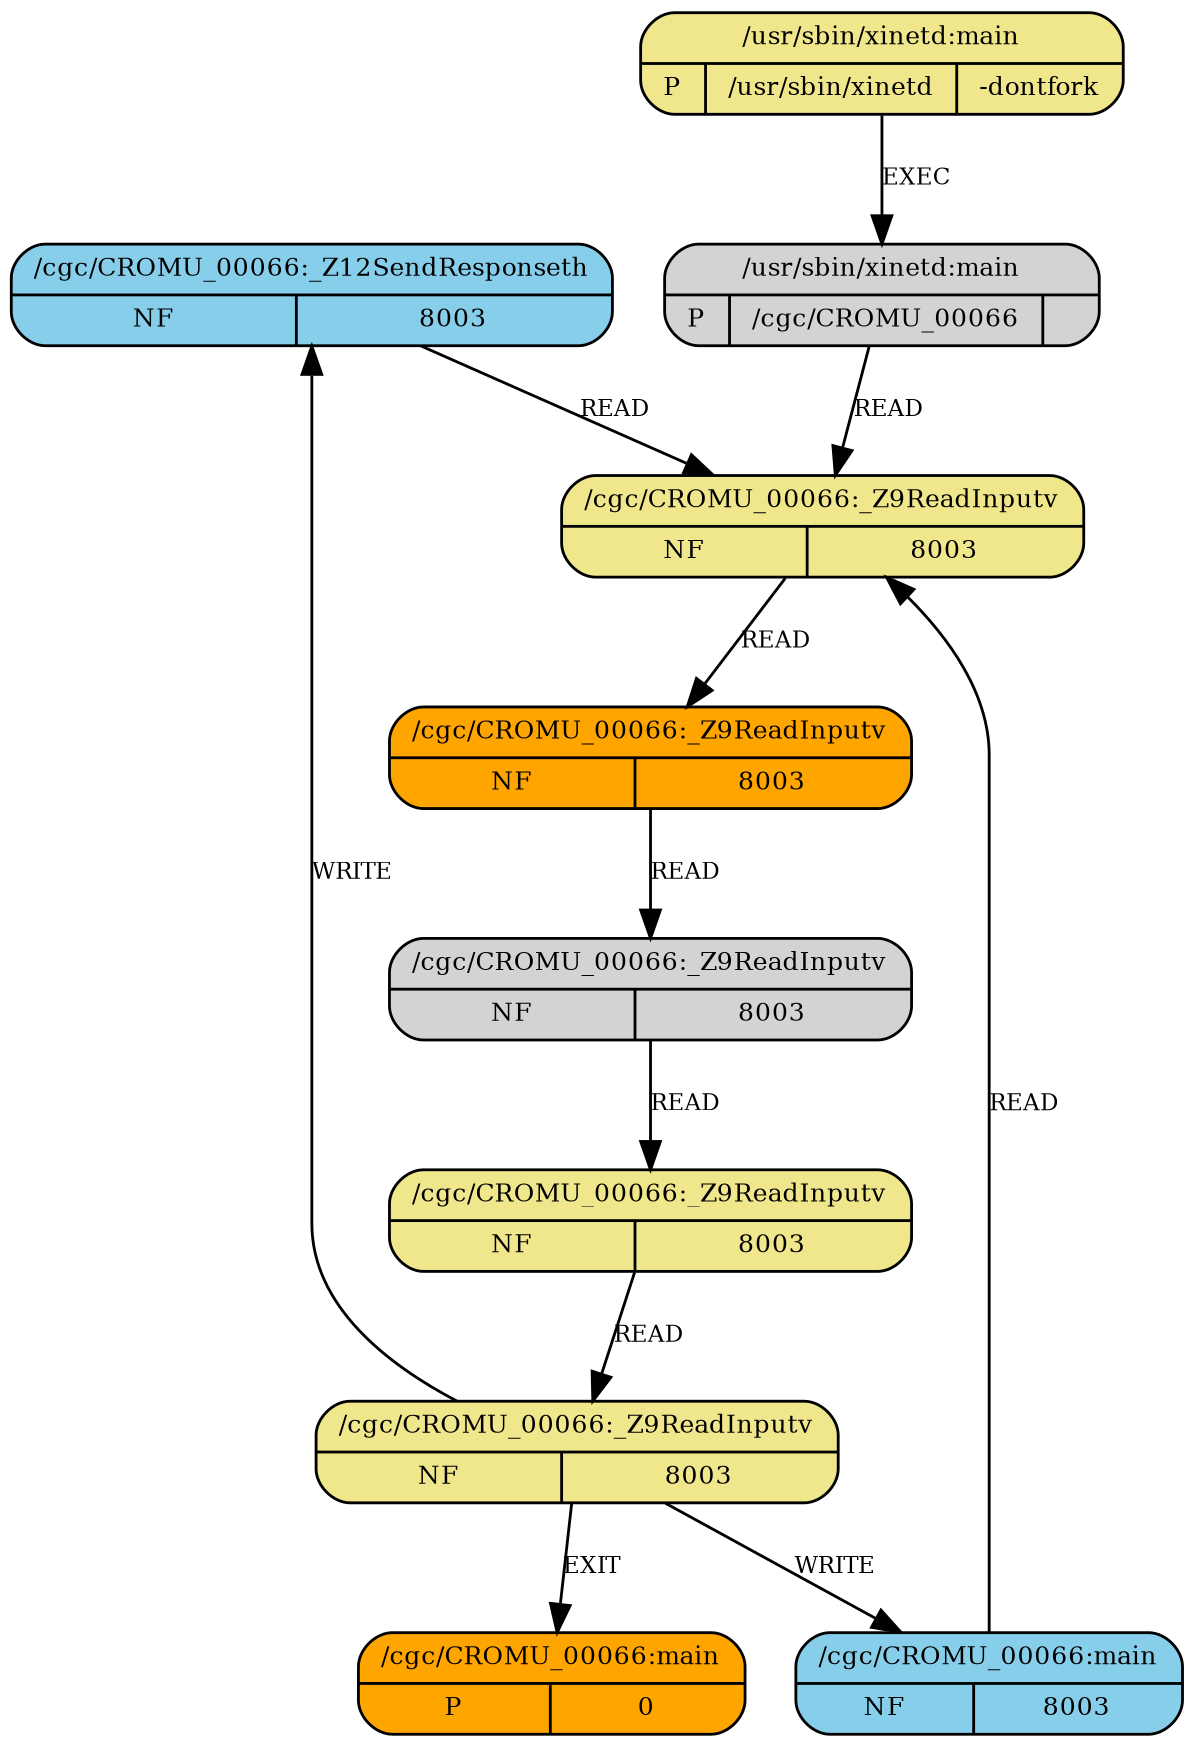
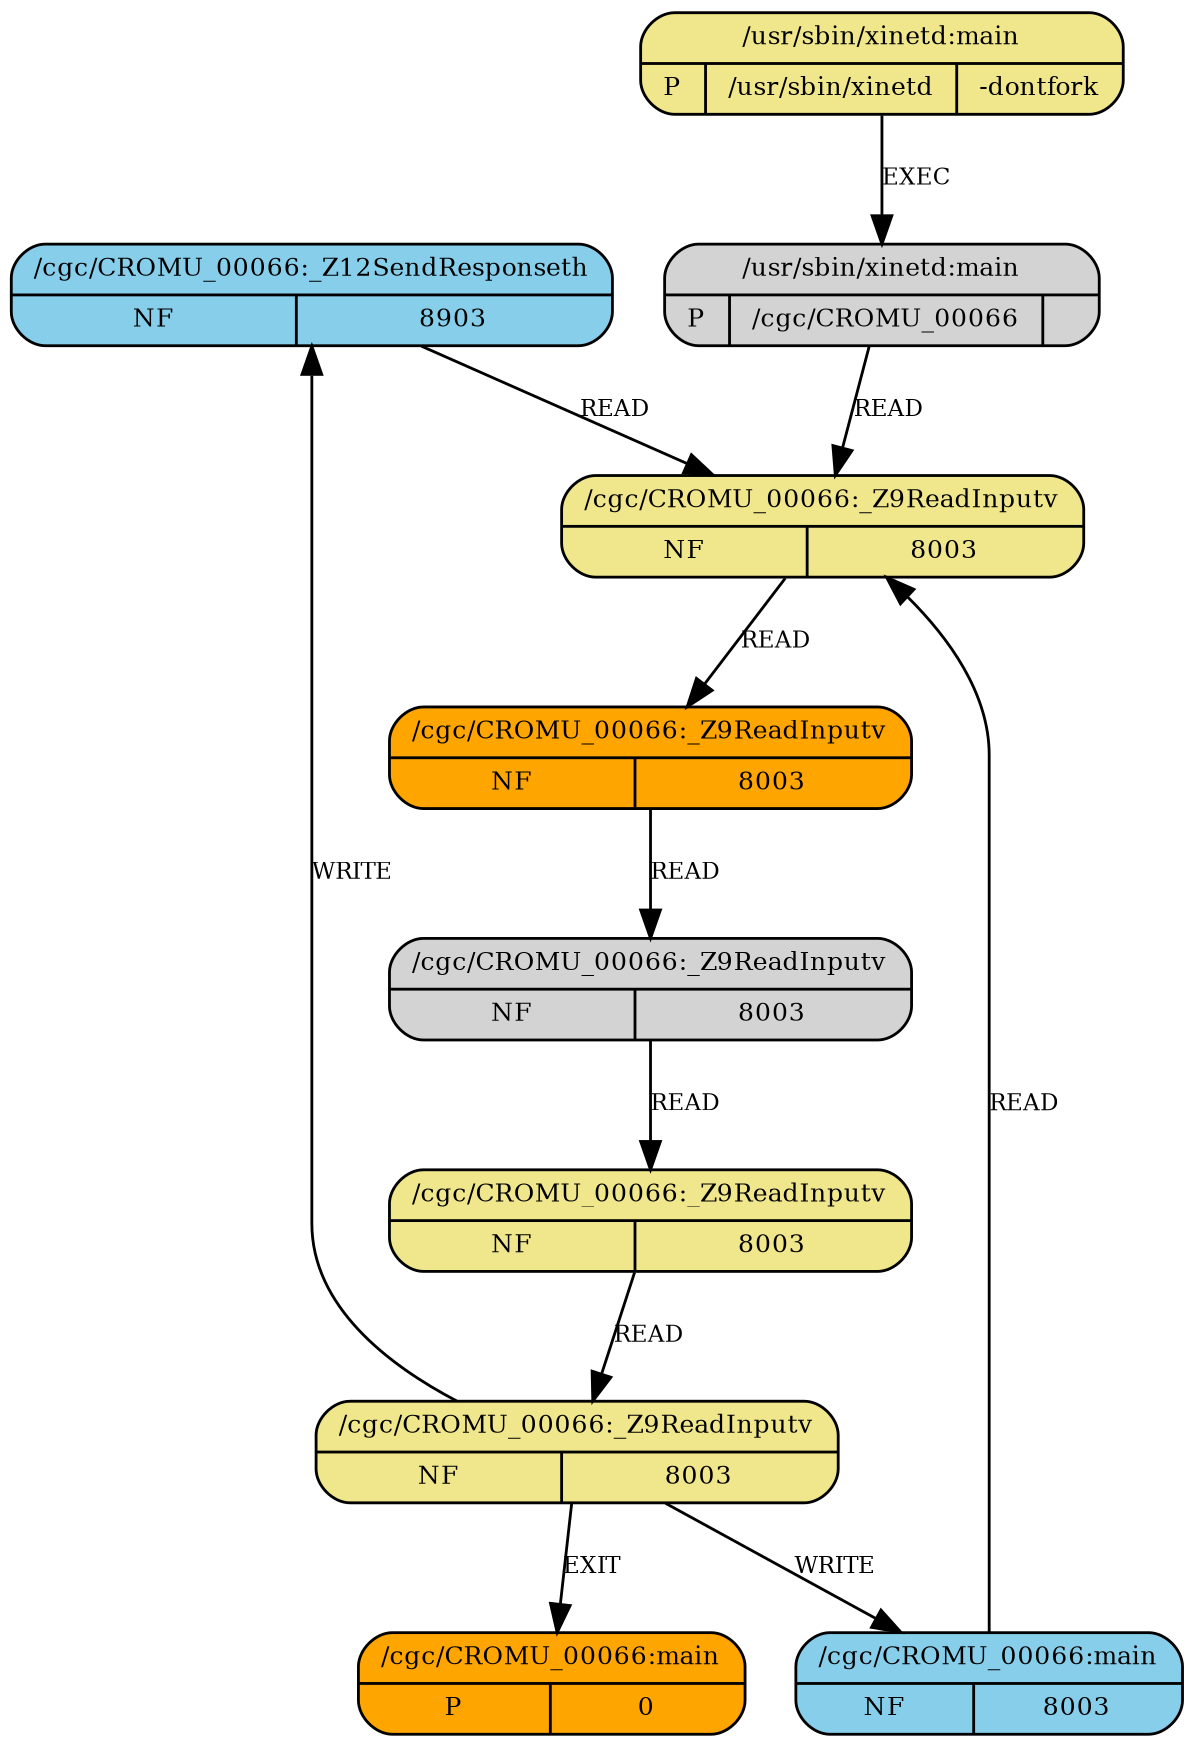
  digraph {
    node [fontsize=9 shape=Mrecord style=filled fillcolor=khaki]
    edge [fontsize=8]
-   n1 [label="{{/cgc/CROMU_00066:_Z12SendResponseth}|{NF|8003}}" fillcolor=skyblue]
+   n1 [label="{{/cgc/CROMU_00066:_Z12SendResponseth}|{NF|8903}}" fillcolor=skyblue]
    n2 [label="{{/cgc/CROMU_00066:_Z9ReadInputv}|{NF|8003}}"]
    n3 [label="{{/cgc/CROMU_00066:_Z9ReadInputv}|{NF|8003}}" fillcolor=orange]
    n4 [label="{{/cgc/CROMU_00066:main}|{P|0}}" fillcolor=orange]
    n5 [label="{{/cgc/CROMU_00066:main}|{NF|8003}}" fillcolor=skyblue]
    n6 [label="{{/cgc/CROMU_00066:_Z9ReadInputv}|{NF|8003}}" fillcolor=lightgrey]
    n7 [label="{{/cgc/CROMU_00066:_Z9ReadInputv}|{NF|8003}}"]
    n8 [label="{{/cgc/CROMU_00066:_Z9ReadInputv}|{NF|8003}}"]
    n9 [label="{{/usr/sbin/xinetd:main}|{P|/usr/sbin/xinetd|-dontfork}}"]
    n10 [label="{{/usr/sbin/xinetd:main}|{P|/cgc/CROMU_00066|}}" fillcolor=lightgrey]
    n1 -> n2 [label=READ]
    n2 -> n3 [label=READ]
    n3 -> n6 [label=READ]
    n5 -> n2 [label=READ]
    n6 -> n7 [label=READ]
    n7 -> n8 [label=READ]
    n8 -> n1 [label=WRITE]
    n8 -> n4 [label=EXIT]
    n8 -> n5 [label=WRITE]
    n9 -> n10 [label=EXEC]
    n10 -> n2 [label=READ]
  }
